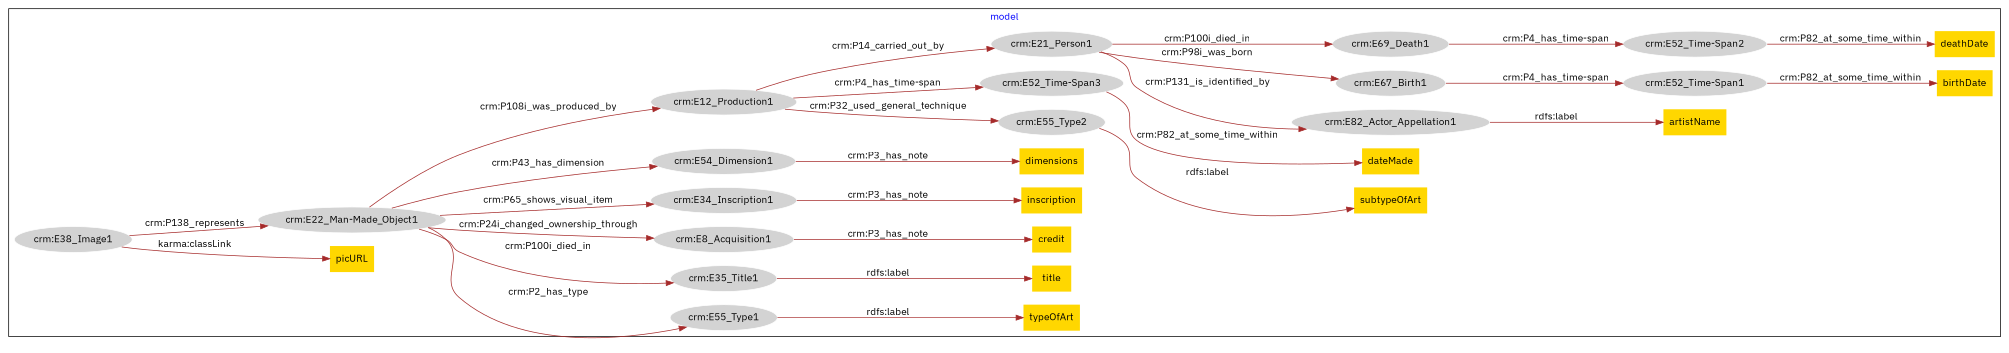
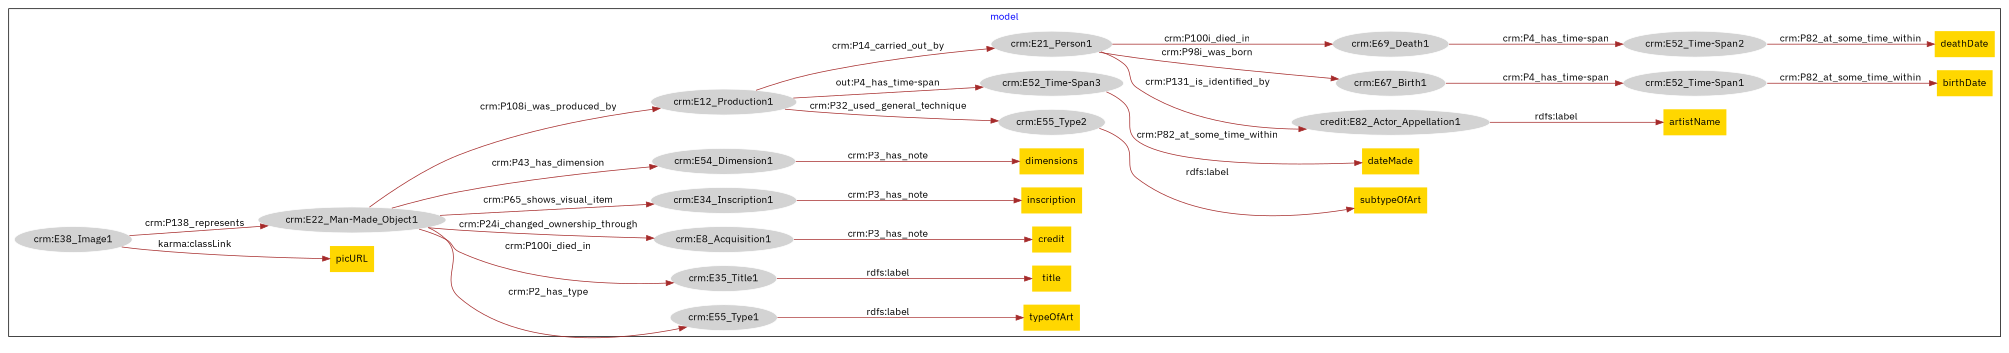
  digraph {
    fontcolor=blue
    fontname="IBM Plex Sans"
    rankdir=LR
    remincross=true
    node [color=white fillcolor=lightgray fontname="IBM Plex Sans" style=filled]
    edge [color=brown fontcolor=black fontname="IBM Plex Sans"]
-   n1 [label="crm:E82_Actor_Appellation1"]
+   n1 [label="credit:E82_Actor_Appellation1"]
    n2 [fillcolor=gold label=artistName shape=plaintext color=""]
    n3 [label="crm:E52_Time-Span1"]
    n4 [fillcolor=gold label=birthDate shape=plaintext color=""]
    n5 [label="crm:E52_Time-Span2"]
    n6 [fillcolor=gold label=deathDate shape=plaintext color=""]
    n7 [label="crm:E55_Type2"]
    n8 [fillcolor=gold label=subtypeOfArt shape=plaintext color=""]
    n9 [label="crm:E55_Type1"]
    n10 [fillcolor=gold label=typeOfArt shape=plaintext color=""]
    n11 [label="crm:E35_Title1"]
    n12 [fillcolor=gold label=title shape=plaintext color=""]
    n13 [label="crm:E52_Time-Span3"]
    n14 [fillcolor=gold label=dateMade shape=plaintext color=""]
    n15 [label="crm:E8_Acquisition1"]
    n16 [fillcolor=gold label=credit shape=plaintext color=""]
    n17 [label="crm:E34_Inscription1"]
    n18 [fillcolor=gold label=inscription shape=plaintext color=""]
    n19 [label="crm:E38_Image1"]
    n20 [fillcolor=gold label=picURL shape=plaintext color=""]
    n21 [label="crm:E54_Dimension1"]
    n22 [fillcolor=gold label=dimensions shape=plaintext color=""]
    n23 [label="crm:E22_Man-Made_Object1"]
    n24 [label="crm:E12_Production1"]
    n25 [label="crm:E21_Person1"]
    n26 [label="crm:E67_Birth1"]
    n27 [label="crm:E69_Death1"]
    subgraph cluster_1 {
      label=model
      n1
      n2
      n3
      n4
      n5
      n6
      n7
      n8
      n9
      n10
      n11
      n12
      n13
      n14
      n15
      n16
      n17
      n18
      n19
      n20
      n21
      n22
      n23
      n24
      n25
      n26
      n27
    }
    n1 -> n2 [label="rdfs:label"]
    n3 -> n4 [label="crm:P82_at_some_time_within"]
    n5 -> n6 [label="crm:P82_at_some_time_within"]
    n7 -> n8 [label="rdfs:label"]
    n9 -> n10 [label="rdfs:label"]
    n11 -> n12 [label="rdfs:label"]
    n13 -> n14 [label="crm:P82_at_some_time_within"]
    n15 -> n16 [label="crm:P3_has_note"]
    n17 -> n18 [label="crm:P3_has_note"]
    n19 -> n20 [label="karma:classLink"]
    n19 -> n23 [label="crm:P138_represents"]
    n21 -> n22 [label="crm:P3_has_note"]
    n23 -> n9 [label="crm:P2_has_type"]
    n23 -> n11 [label="crm:P100i_died_in"]
    n23 -> n15 [label="crm:P24i_changed_ownership_through"]
    n23 -> n17 [label="crm:P65_shows_visual_item"]
    n23 -> n21 [label="crm:P43_has_dimension"]
    n23 -> n24 [label="crm:P108i_was_produced_by"]
    n24 -> n7 [label="crm:P32_used_general_technique"]
-   n24 -> n13 [label="crm:P4_has_time-span"]
+   n24 -> n13 [label="out:P4_has_time-span"]
    n24 -> n25 [label="crm:P14_carried_out_by"]
    n25 -> n1 [label="crm:P131_is_identified_by"]
    n25 -> n26 [label="crm:P98i_was_born"]
    n25 -> n27 [label="crm:P100i_died_in"]
    n26 -> n3 [label="crm:P4_has_time-span"]
    n27 -> n5 [label="crm:P4_has_time-span"]
  }
